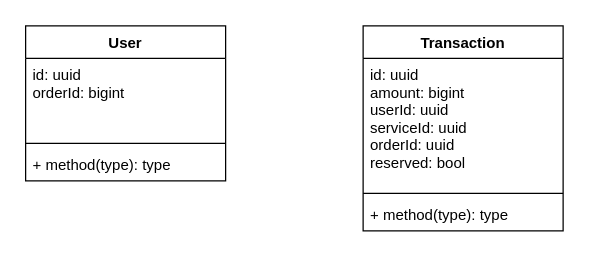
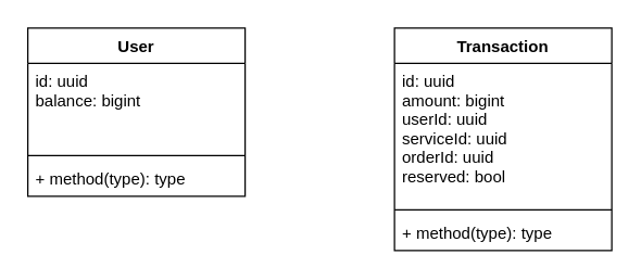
  <mxCell id="0" />
  <mxCell id="1" parent="0" />
  <mxCell id="2" value="User" style="swimlane;fontStyle=1;align=center;verticalAlign=top;childLayout=stackLayout;horizontal=1;startSize=26;horizontalStack=0;resizeParent=1;resizeParentMax=0;resizeLast=0;collapsible=1;marginBottom=0;" vertex="1" parent="1"><mxGeometry x="20" y="20" width="160" height="124" as="geometry" /></mxCell>
- <mxCell id="3" value="id: uuid&#10;orderId: bigint&#10;" style="text;strokeColor=none;fillColor=none;align=left;verticalAlign=top;spacingLeft=4;spacingRight=4;overflow=hidden;rotatable=0;points=[[0,0.5],[1,0.5]];portConstraint=eastwest;" vertex="1" parent="2"><mxGeometry y="26" width="160" height="64" as="geometry" /></mxCell>
+ <mxCell id="3" value="id: uuid&#10;balance: bigint&#10;" style="text;strokeColor=none;fillColor=none;align=left;verticalAlign=top;spacingLeft=4;spacingRight=4;overflow=hidden;rotatable=0;points=[[0,0.5],[1,0.5]];portConstraint=eastwest;" vertex="1" parent="2"><mxGeometry y="26" width="160" height="64" as="geometry" /></mxCell>
  <mxCell id="4" value="" style="line;strokeWidth=1;fillColor=none;align=left;verticalAlign=middle;spacingTop=-1;spacingLeft=3;spacingRight=3;rotatable=0;labelPosition=right;points=[];portConstraint=eastwest;strokeColor=inherit;" vertex="1" parent="2"><mxGeometry y="90" width="160" height="8" as="geometry" /></mxCell>
  <mxCell id="5" value="+ method(type): type" style="text;strokeColor=none;fillColor=none;align=left;verticalAlign=top;spacingLeft=4;spacingRight=4;overflow=hidden;rotatable=0;points=[[0,0.5],[1,0.5]];portConstraint=eastwest;" vertex="1" parent="2"><mxGeometry y="98" width="160" height="26" as="geometry" /></mxCell>
  <mxCell id="6" value="Transaction" style="swimlane;fontStyle=1;align=center;verticalAlign=top;childLayout=stackLayout;horizontal=1;startSize=26;horizontalStack=0;resizeParent=1;resizeParentMax=0;resizeLast=0;collapsible=1;marginBottom=0;" vertex="1" parent="1"><mxGeometry x="290" y="20" width="160" height="164" as="geometry" /></mxCell>
  <mxCell id="7" value="id: uuid&#10;amount: bigint&#10;userId: uuid&#10;serviceId: uuid&#10;orderId: uuid&#10;reserved: bool&#10;" style="text;strokeColor=none;fillColor=none;align=left;verticalAlign=top;spacingLeft=4;spacingRight=4;overflow=hidden;rotatable=0;points=[[0,0.5],[1,0.5]];portConstraint=eastwest;" vertex="1" parent="6"><mxGeometry y="26" width="160" height="104" as="geometry" /></mxCell>
  <mxCell id="8" value="" style="line;strokeWidth=1;fillColor=none;align=left;verticalAlign=middle;spacingTop=-1;spacingLeft=3;spacingRight=3;rotatable=0;labelPosition=right;points=[];portConstraint=eastwest;strokeColor=inherit;" vertex="1" parent="6"><mxGeometry y="130" width="160" height="8" as="geometry" /></mxCell>
  <mxCell id="9" value="+ method(type): type" style="text;strokeColor=none;fillColor=none;align=left;verticalAlign=top;spacingLeft=4;spacingRight=4;overflow=hidden;rotatable=0;points=[[0,0.5],[1,0.5]];portConstraint=eastwest;" vertex="1" parent="6"><mxGeometry y="138" width="160" height="26" as="geometry" /></mxCell>
